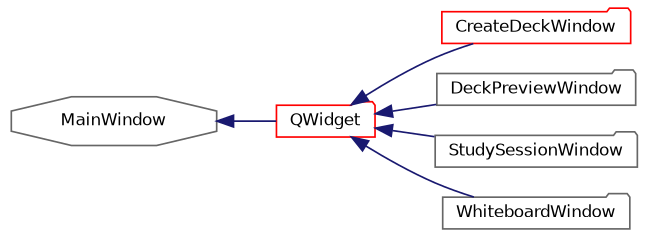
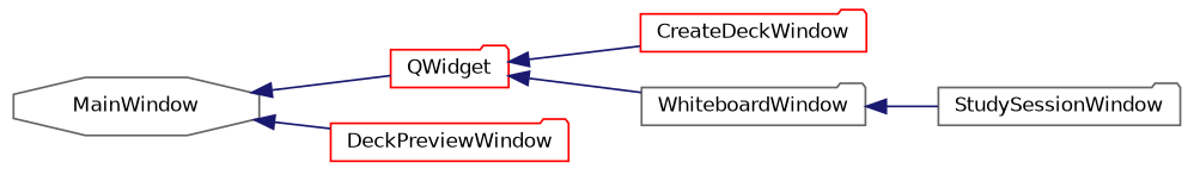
  digraph {
    rankdir=LR
    node [color=red fillcolor=white fontname=Helvetica fontsize=10 shape=folder style=filled]
    edge [color=midnightblue dir=back fontname=Helvetica fontsize=10 labelfontname=Helvetica labelfontsize=10 style=solid]
    n1 [height=0.2 label=QWidget width=0.4]
    n2 [height=0.2 label=CreateDeckWindow width=0.4]
-   n3 [color=gray40 height=0.2 label=DeckPreviewWindow width=0.4]
+   n3 [height=0.2 label=DeckPreviewWindow width=0.4]
    n4 [color=gray40 height=0.2 label=StudySessionWindow width=0.4]
    n5 [color=gray40 height=0.2 label=WhiteboardWindow width=0.4]
    n6 [color=gray40 height=0.2 label=MainWindow shape=octagon width=0.4]
    n1 -> n2
-   n1 -> n3
-   n1 -> n4
+   n6 -> n3
+   n5 -> n4
    n1 -> n5
    n6 -> n1
  }
